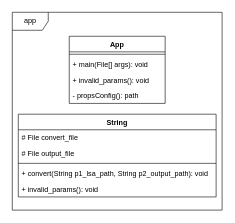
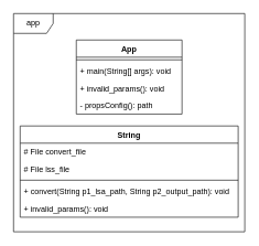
  <mxCell id="0" />
  <mxCell id="1" parent="0" />
  <mxCell id="2" value="app" style="shape=umlFrame;whiteSpace=wrap;html=1;" parent="1" vertex="1"><mxGeometry x="20" y="20" width="350" height="330" as="geometry" /></mxCell>
  <mxCell id="3" value="App" style="swimlane;fontStyle=1;align=center;verticalAlign=top;childLayout=stackLayout;horizontal=1;startSize=26;horizontalStack=0;resizeParent=1;resizeParentMax=0;resizeLast=0;collapsible=1;marginBottom=0;" parent="1" vertex="1"><mxGeometry x="115" y="60" width="160" height="112" as="geometry" /></mxCell>
  <mxCell id="4" value="" style="line;strokeWidth=1;fillColor=none;align=left;verticalAlign=middle;spacingTop=-1;spacingLeft=3;spacingRight=3;rotatable=0;labelPosition=right;points=[];portConstraint=eastwest;" parent="3" vertex="1"><mxGeometry y="26" width="160" height="8" as="geometry" /></mxCell>
- <mxCell id="5" value="+ main(File[] args): void" style="text;strokeColor=none;fillColor=none;align=left;verticalAlign=top;spacingLeft=4;spacingRight=4;overflow=hidden;rotatable=0;points=[[0,0.5],[1,0.5]];portConstraint=eastwest;" parent="3" vertex="1"><mxGeometry y="34" width="160" height="26" as="geometry" /></mxCell>
+ <mxCell id="5" value="+ main(String[] args): void" style="text;strokeColor=none;fillColor=none;align=left;verticalAlign=top;spacingLeft=4;spacingRight=4;overflow=hidden;rotatable=0;points=[[0,0.5],[1,0.5]];portConstraint=eastwest;" parent="3" vertex="1"><mxGeometry y="34" width="160" height="26" as="geometry" /></mxCell>
  <mxCell id="6" value="+ invalid_params(): void" style="text;strokeColor=none;fillColor=none;align=left;verticalAlign=top;spacingLeft=4;spacingRight=4;overflow=hidden;rotatable=0;points=[[0,0.5],[1,0.5]];portConstraint=eastwest;" parent="3" vertex="1"><mxGeometry y="60" width="160" height="26" as="geometry" /></mxCell>
  <mxCell id="7" value="- propsConfig(): path" style="text;strokeColor=none;fillColor=none;align=left;verticalAlign=top;spacingLeft=4;spacingRight=4;overflow=hidden;rotatable=0;points=[[0,0.5],[1,0.5]];portConstraint=eastwest;" parent="3" vertex="1"><mxGeometry y="86" width="160" height="26" as="geometry" /></mxCell>
  <mxCell id="8" value="String" style="swimlane;fontStyle=1;align=center;verticalAlign=top;childLayout=stackLayout;horizontal=1;startSize=26;horizontalStack=0;resizeParent=1;resizeParentMax=0;resizeLast=0;collapsible=1;marginBottom=0;" vertex="1" parent="1"><mxGeometry x="30" y="190" width="330" height="138" as="geometry" /></mxCell>
  <mxCell id="9" value="# File convert_file" style="text;strokeColor=none;fillColor=none;align=left;verticalAlign=top;spacingLeft=4;spacingRight=4;overflow=hidden;rotatable=0;points=[[0,0.5],[1,0.5]];portConstraint=eastwest;" parent="8" vertex="1"><mxGeometry y="26" width="330" height="26" as="geometry" /></mxCell>
- <mxCell id="10" value="# File output_file" style="text;strokeColor=none;fillColor=none;align=left;verticalAlign=top;spacingLeft=4;spacingRight=4;overflow=hidden;rotatable=0;points=[[0,0.5],[1,0.5]];portConstraint=eastwest;" parent="8" vertex="1"><mxGeometry y="52" width="330" height="26" as="geometry" /></mxCell>
+ <mxCell id="10" value="# File lss_file" style="text;strokeColor=none;fillColor=none;align=left;verticalAlign=top;spacingLeft=4;spacingRight=4;overflow=hidden;rotatable=0;points=[[0,0.5],[1,0.5]];portConstraint=eastwest;" parent="8" vertex="1"><mxGeometry y="52" width="330" height="26" as="geometry" /></mxCell>
  <mxCell id="11" value="" style="line;strokeWidth=1;fillColor=none;align=left;verticalAlign=middle;spacingTop=-1;spacingLeft=3;spacingRight=3;rotatable=0;labelPosition=right;points=[];portConstraint=eastwest;" vertex="1" parent="8"><mxGeometry y="78" width="330" height="8" as="geometry" /></mxCell>
  <mxCell id="12" value="+ convert(String p1_lsa_path, String p2_output_path): void" style="text;strokeColor=none;fillColor=none;align=left;verticalAlign=top;spacingLeft=4;spacingRight=4;overflow=hidden;rotatable=0;points=[[0,0.5],[1,0.5]];portConstraint=eastwest;" vertex="1" parent="8"><mxGeometry y="86" width="330" height="26" as="geometry" /></mxCell>
  <mxCell id="13" value="+ invalid_params(): void" style="text;strokeColor=none;fillColor=none;align=left;verticalAlign=top;spacingLeft=4;spacingRight=4;overflow=hidden;rotatable=0;points=[[0,0.5],[1,0.5]];portConstraint=eastwest;" vertex="1" parent="8"><mxGeometry y="112" width="330" height="26" as="geometry" /></mxCell>
